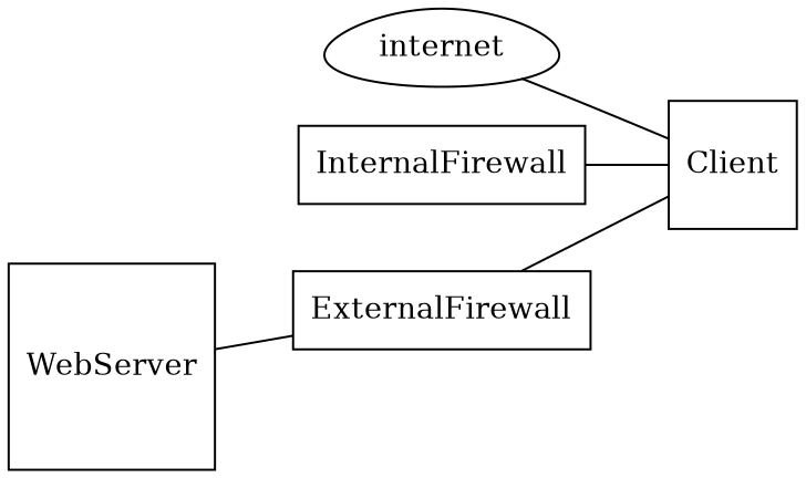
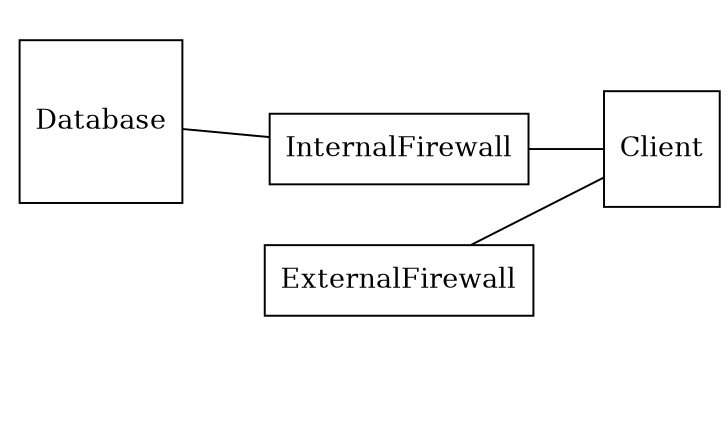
  digraph {
    concentrate=true
    rankdir=LR
    node [shape=square]
    edge [arrowhead=none]
-   internet [shape=egg]
    Client
    InternalFirewall [shape=box]
    ExternalFirewall [shape=box]
-   WebServer
-   internet -> Client
+   Database
    InternalFirewall -> Client
    ExternalFirewall -> Client
-   WebServer -> ExternalFirewall
+   Database -> InternalFirewall
  }
